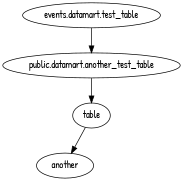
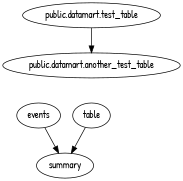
  digraph {
    fontname="Patrick Hand"
    node [fontname="Patrick Hand"]
    edge [fontname="Patrick Hand"]
    n1 [label=table]
    "public.datamart.another_test_table"
-   summary [label=another]
-   "public.datamart.test_table" [label="events.datamart.test_table"]
+   summary
+   events
+   "public.datamart.test_table"
    n1 -> summary
-   "public.datamart.another_test_table" -> n1
+   events -> summary
    "public.datamart.test_table" -> "public.datamart.another_test_table"
  }
